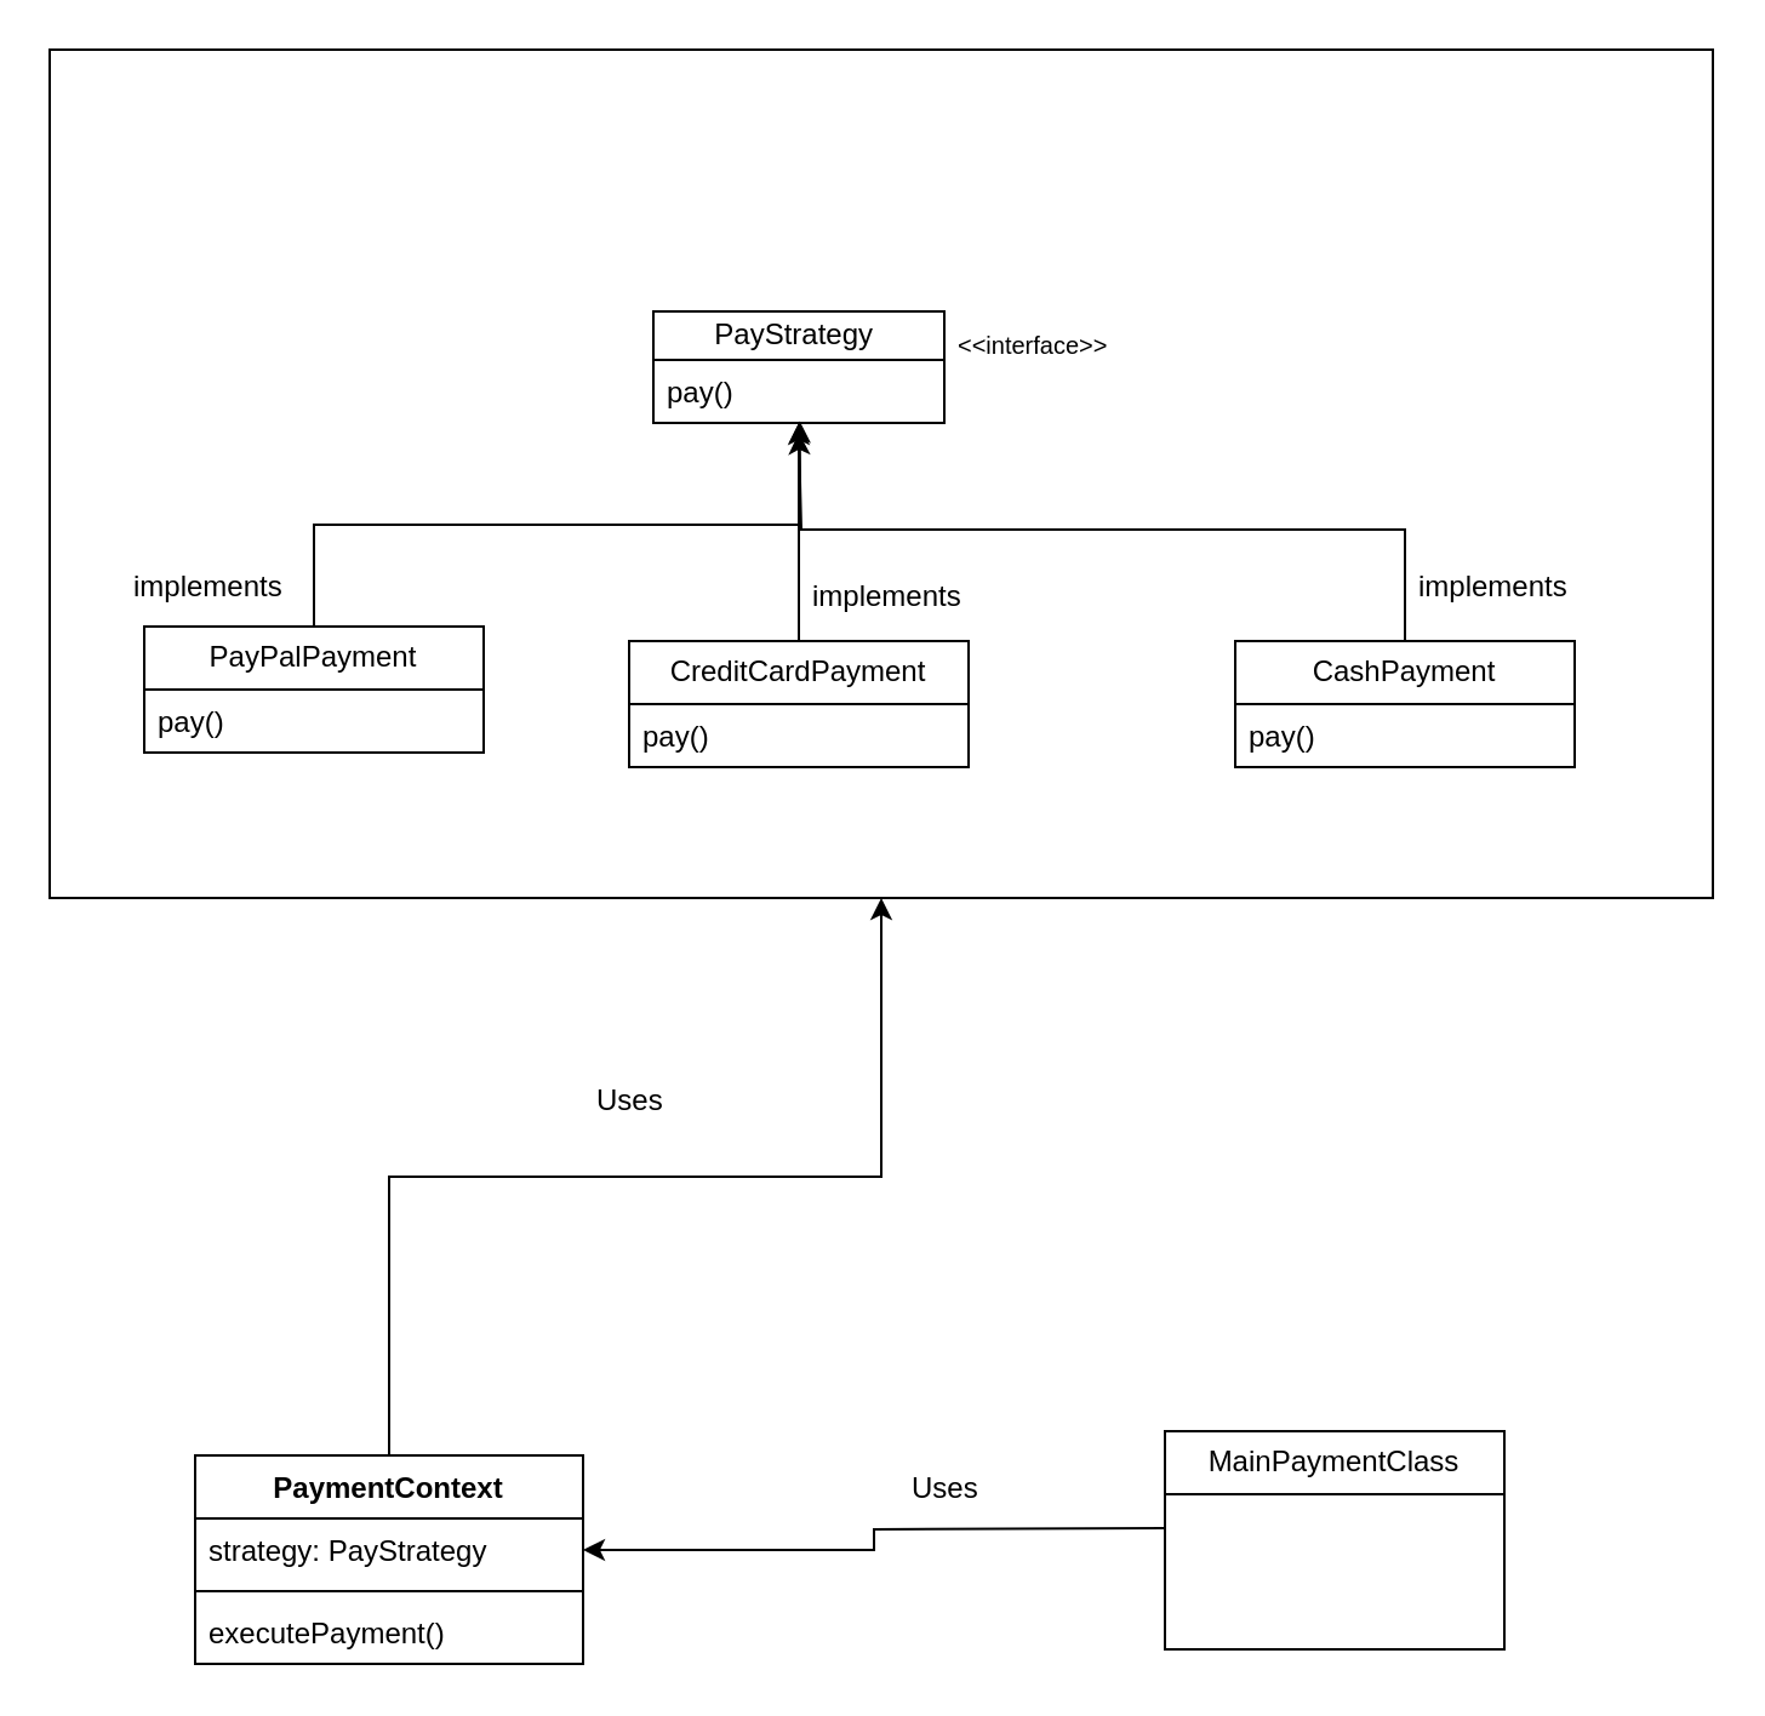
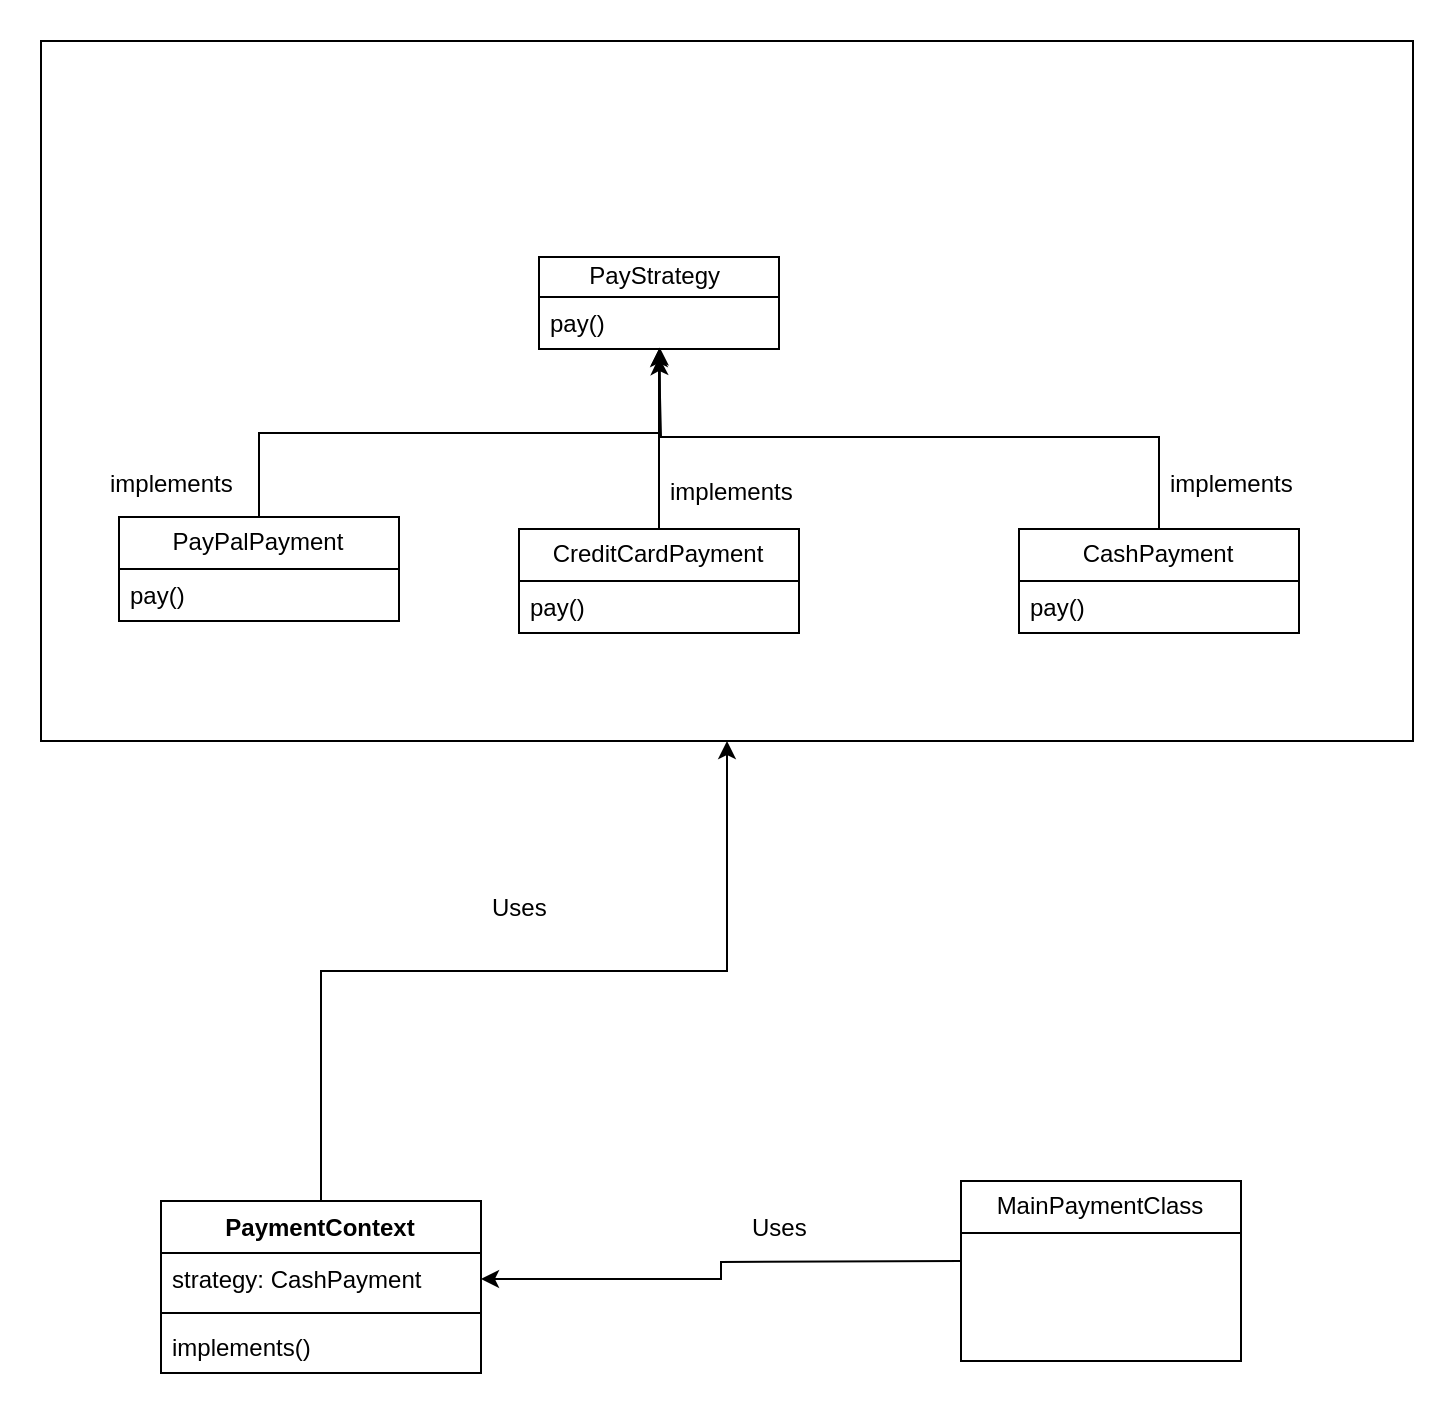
  <mxCell id="0" />
  <mxCell id="1" parent="0" />
  <mxCell id="2" value="" style="html=1;whiteSpace=wrap;" vertex="1" parent="1"><mxGeometry x="20" y="20" width="686" height="350" as="geometry" /></mxCell>
  <mxCell id="3" value="PayStrategy&amp;nbsp;" style="swimlane;fontStyle=0;childLayout=stackLayout;horizontal=1;startSize=20;fillColor=none;horizontalStack=0;resizeParent=1;resizeParentMax=0;resizeLast=0;collapsible=1;marginBottom=0;whiteSpace=wrap;html=1;" vertex="1" parent="1"><mxGeometry x="269" y="128" width="120" height="46" as="geometry" /></mxCell>
  <mxCell id="4" value="pay()" style="text;strokeColor=none;fillColor=none;align=left;verticalAlign=top;spacingLeft=4;spacingRight=4;overflow=hidden;rotatable=0;points=[[0,0.5],[1,0.5]];portConstraint=eastwest;whiteSpace=wrap;html=1;" vertex="1" parent="3"><mxGeometry y="20" width="120" height="26" as="geometry" /></mxCell>
- <mxCell id="5" value="&lt;font style=&quot;font-size: 10px;&quot;&gt;&amp;lt;&amp;lt;interface&amp;gt;&amp;gt;&lt;/font&gt;&lt;div&gt;&lt;br&gt;&lt;/div&gt;" style="text;strokeColor=none;fillColor=none;align=left;verticalAlign=top;spacingLeft=4;spacingRight=4;overflow=hidden;rotatable=0;points=[[0,0.5],[1,0.5]];portConstraint=eastwest;whiteSpace=wrap;html=1;" vertex="1" parent="1"><mxGeometry x="389" y="128" width="100" height="26" as="geometry" /></mxCell>
  <mxCell id="6" value="PayPalPayment" style="swimlane;fontStyle=0;childLayout=stackLayout;horizontal=1;startSize=26;fillColor=none;horizontalStack=0;resizeParent=1;resizeParentMax=0;resizeLast=0;collapsible=1;marginBottom=0;whiteSpace=wrap;html=1;" vertex="1" parent="1"><mxGeometry x="59" y="258" width="140" height="52" as="geometry" /></mxCell>
  <mxCell id="7" value="pay()" style="text;strokeColor=none;fillColor=none;align=left;verticalAlign=top;spacingLeft=4;spacingRight=4;overflow=hidden;rotatable=0;points=[[0,0.5],[1,0.5]];portConstraint=eastwest;whiteSpace=wrap;html=1;" vertex="1" parent="6"><mxGeometry y="26" width="140" height="26" as="geometry" /></mxCell>
  <mxCell id="8" style="edgeStyle=orthogonalEdgeStyle;rounded=0;orthogonalLoop=1;jettySize=auto;html=1;exitX=0.5;exitY=0;exitDx=0;exitDy=0;" edge="1" parent="1" source="9"><mxGeometry relative="1" as="geometry"><mxPoint x="329" y="174" as="targetPoint" /><mxPoint x="329" y="260" as="sourcePoint" /></mxGeometry></mxCell>
  <mxCell id="9" value="CreditCardPayment" style="swimlane;fontStyle=0;childLayout=stackLayout;horizontal=1;startSize=26;fillColor=none;horizontalStack=0;resizeParent=1;resizeParentMax=0;resizeLast=0;collapsible=1;marginBottom=0;whiteSpace=wrap;html=1;" vertex="1" parent="1"><mxGeometry x="259" y="264" width="140" height="52" as="geometry" /></mxCell>
  <mxCell id="10" value="pay()" style="text;strokeColor=none;fillColor=none;align=left;verticalAlign=top;spacingLeft=4;spacingRight=4;overflow=hidden;rotatable=0;points=[[0,0.5],[1,0.5]];portConstraint=eastwest;whiteSpace=wrap;html=1;" vertex="1" parent="9"><mxGeometry y="26" width="140" height="26" as="geometry" /></mxCell>
  <mxCell id="11" style="edgeStyle=orthogonalEdgeStyle;rounded=0;orthogonalLoop=1;jettySize=auto;html=1;" edge="1" parent="1" source="12"><mxGeometry relative="1" as="geometry"><mxPoint x="329" y="178" as="targetPoint" /><Array as="points"><mxPoint x="579" y="218" /><mxPoint x="330" y="218" /></Array></mxGeometry></mxCell>
  <mxCell id="12" value="CashPayment" style="swimlane;fontStyle=0;childLayout=stackLayout;horizontal=1;startSize=26;fillColor=none;horizontalStack=0;resizeParent=1;resizeParentMax=0;resizeLast=0;collapsible=1;marginBottom=0;whiteSpace=wrap;html=1;" vertex="1" parent="1"><mxGeometry x="509" y="264" width="140" height="52" as="geometry" /></mxCell>
  <mxCell id="13" value="pay()" style="text;strokeColor=none;fillColor=none;align=left;verticalAlign=top;spacingLeft=4;spacingRight=4;overflow=hidden;rotatable=0;points=[[0,0.5],[1,0.5]];portConstraint=eastwest;whiteSpace=wrap;html=1;" vertex="1" parent="12"><mxGeometry y="26" width="140" height="26" as="geometry" /></mxCell>
  <mxCell id="14" style="edgeStyle=orthogonalEdgeStyle;rounded=0;orthogonalLoop=1;jettySize=auto;html=1;entryX=0.503;entryY=0.969;entryDx=0;entryDy=0;entryPerimeter=0;" edge="1" parent="1" source="6" target="4"><mxGeometry relative="1" as="geometry" /></mxCell>
  <mxCell id="15" value="implements" style="text;strokeColor=none;fillColor=none;align=left;verticalAlign=top;spacingLeft=4;spacingRight=4;overflow=hidden;rotatable=0;points=[[0,0.5],[1,0.5]];portConstraint=eastwest;whiteSpace=wrap;html=1;" vertex="1" parent="1"><mxGeometry x="579" y="228" width="100" height="26" as="geometry" /></mxCell>
  <mxCell id="16" value="implements" style="text;strokeColor=none;fillColor=none;align=left;verticalAlign=top;spacingLeft=4;spacingRight=4;overflow=hidden;rotatable=0;points=[[0,0.5],[1,0.5]];portConstraint=eastwest;whiteSpace=wrap;html=1;" vertex="1" parent="1"><mxGeometry x="329" y="232" width="100" height="26" as="geometry" /></mxCell>
  <mxCell id="17" value="implements" style="text;strokeColor=none;fillColor=none;align=left;verticalAlign=top;spacingLeft=4;spacingRight=4;overflow=hidden;rotatable=0;points=[[0,0.5],[1,0.5]];portConstraint=eastwest;whiteSpace=wrap;html=1;" vertex="1" parent="1"><mxGeometry x="49" y="228" width="80" height="26" as="geometry" /></mxCell>
  <mxCell id="18" style="edgeStyle=orthogonalEdgeStyle;rounded=0;orthogonalLoop=1;jettySize=auto;html=1;" edge="1" parent="1" source="19" target="2"><mxGeometry relative="1" as="geometry" /></mxCell>
  <mxCell id="19" value="PaymentContext" style="swimlane;fontStyle=1;align=center;verticalAlign=top;childLayout=stackLayout;horizontal=1;startSize=26;horizontalStack=0;resizeParent=1;resizeParentMax=0;resizeLast=0;collapsible=1;marginBottom=0;whiteSpace=wrap;html=1;" vertex="1" parent="1"><mxGeometry x="80" y="600" width="160" height="86" as="geometry" /></mxCell>
- <mxCell id="20" value="strategy: PayStrategy" style="text;strokeColor=none;fillColor=none;align=left;verticalAlign=top;spacingLeft=4;spacingRight=4;overflow=hidden;rotatable=0;points=[[0,0.5],[1,0.5]];portConstraint=eastwest;whiteSpace=wrap;html=1;" vertex="1" parent="19"><mxGeometry y="26" width="160" height="26" as="geometry" /></mxCell>
+ <mxCell id="20" value="strategy: CashPayment" style="text;strokeColor=none;fillColor=none;align=left;verticalAlign=top;spacingLeft=4;spacingRight=4;overflow=hidden;rotatable=0;points=[[0,0.5],[1,0.5]];portConstraint=eastwest;whiteSpace=wrap;html=1;" vertex="1" parent="19"><mxGeometry y="26" width="160" height="26" as="geometry" /></mxCell>
  <mxCell id="21" value="" style="line;strokeWidth=1;fillColor=none;align=left;verticalAlign=middle;spacingTop=-1;spacingLeft=3;spacingRight=3;rotatable=0;labelPosition=right;points=[];portConstraint=eastwest;strokeColor=inherit;" vertex="1" parent="19"><mxGeometry y="52" width="160" height="8" as="geometry" /></mxCell>
- <mxCell id="22" value="executePayment()" style="text;strokeColor=none;fillColor=none;align=left;verticalAlign=top;spacingLeft=4;spacingRight=4;overflow=hidden;rotatable=0;points=[[0,0.5],[1,0.5]];portConstraint=eastwest;whiteSpace=wrap;html=1;" vertex="1" parent="19"><mxGeometry y="60" width="160" height="26" as="geometry" /></mxCell>
+ <mxCell id="22" value="implements()" style="text;strokeColor=none;fillColor=none;align=left;verticalAlign=top;spacingLeft=4;spacingRight=4;overflow=hidden;rotatable=0;points=[[0,0.5],[1,0.5]];portConstraint=eastwest;whiteSpace=wrap;html=1;" vertex="1" parent="19"><mxGeometry y="60" width="160" height="26" as="geometry" /></mxCell>
  <mxCell id="23" value="Uses" style="text;strokeColor=none;fillColor=none;align=left;verticalAlign=top;spacingLeft=4;spacingRight=4;overflow=hidden;rotatable=0;points=[[0,0.5],[1,0.5]];portConstraint=eastwest;whiteSpace=wrap;html=1;" vertex="1" parent="1"><mxGeometry x="240" y="440" width="100" height="26" as="geometry" /></mxCell>
  <mxCell id="24" style="edgeStyle=orthogonalEdgeStyle;rounded=0;orthogonalLoop=1;jettySize=auto;html=1;entryX=1;entryY=0.5;entryDx=0;entryDy=0;" edge="1" parent="1" target="20"><mxGeometry relative="1" as="geometry"><mxPoint x="480" y="630" as="sourcePoint" /></mxGeometry></mxCell>
  <mxCell id="25" value="Uses" style="text;strokeColor=none;fillColor=none;align=left;verticalAlign=top;spacingLeft=4;spacingRight=4;overflow=hidden;rotatable=0;points=[[0,0.5],[1,0.5]];portConstraint=eastwest;whiteSpace=wrap;html=1;" vertex="1" parent="1"><mxGeometry x="370" y="600" width="100" height="26" as="geometry" /></mxCell>
  <mxCell id="26" value="MainPaymentClass" style="swimlane;fontStyle=0;childLayout=stackLayout;horizontal=1;startSize=26;fillColor=none;horizontalStack=0;resizeParent=1;resizeParentMax=0;resizeLast=0;collapsible=1;marginBottom=0;whiteSpace=wrap;html=1;" vertex="1" parent="1"><mxGeometry x="480" y="590" width="140" height="90" as="geometry" /></mxCell>
